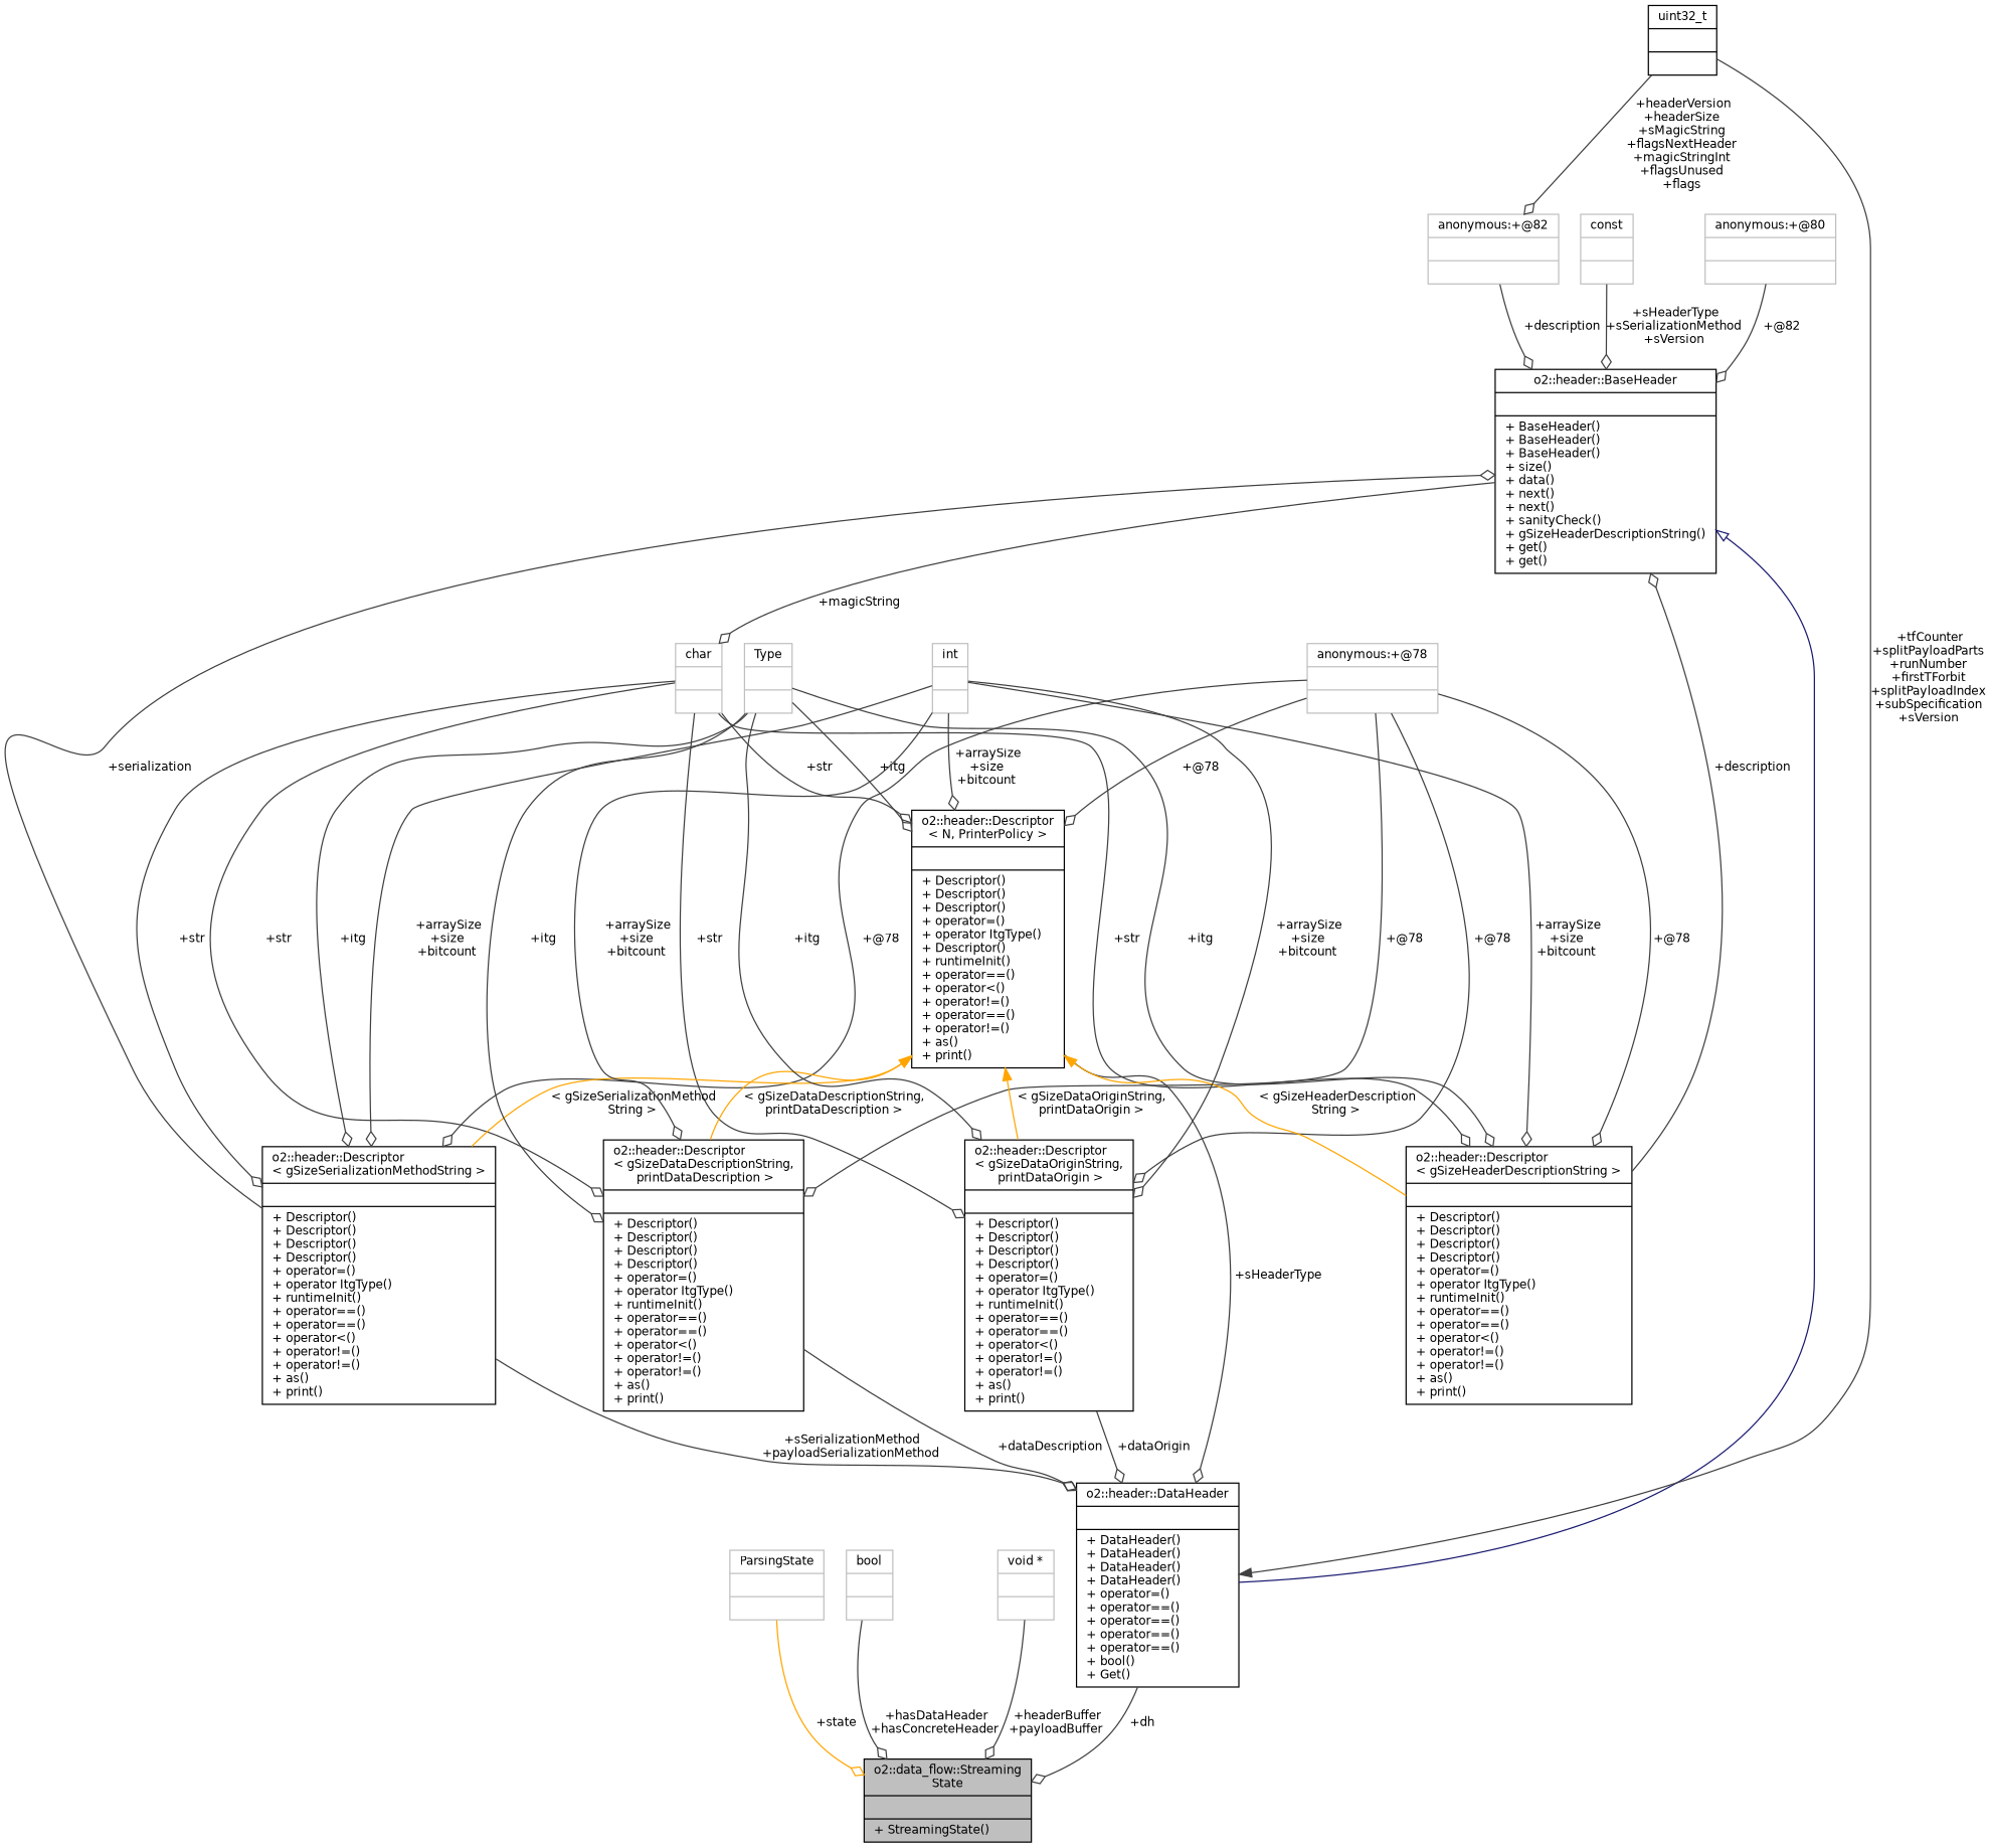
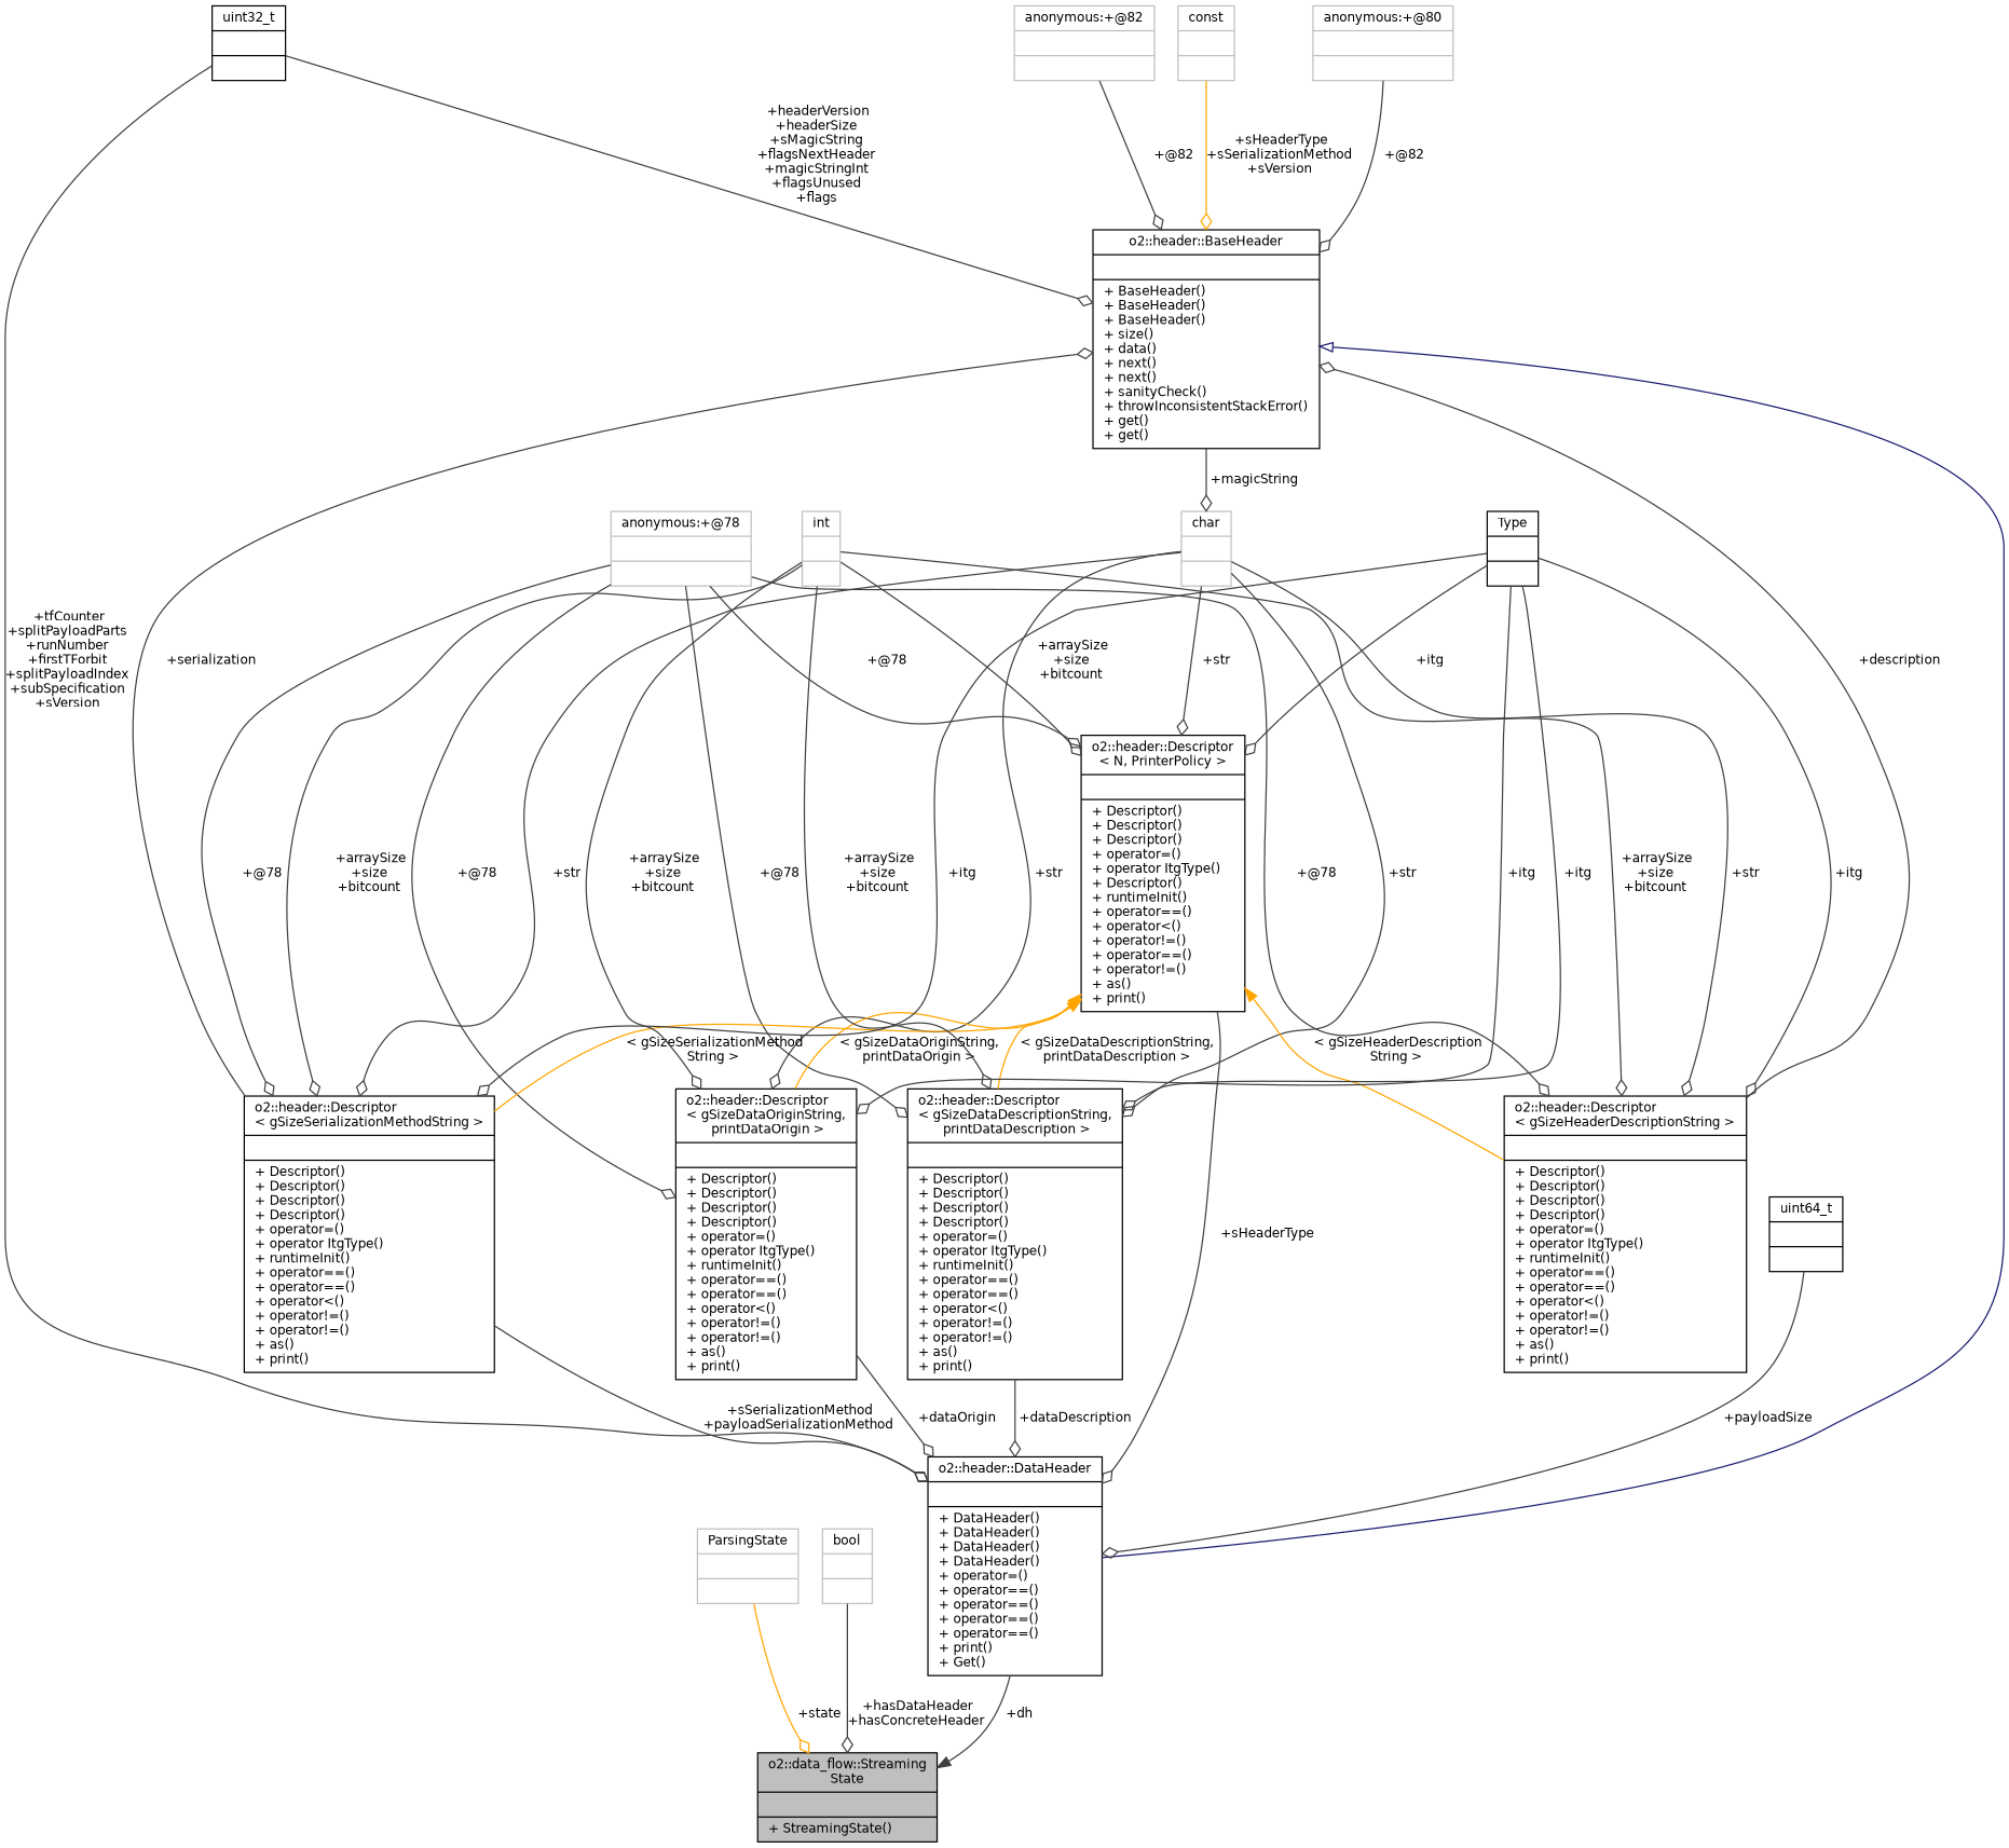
  digraph {
    node [color=black fontname=Helvetica fontsize=10 shape=record]
    edge [arrowhead=odiamond color=grey25 fontname=Helvetica fontsize=10 labelfontname=Helvetica labelfontsize=10 style=solid]
    n1 [fillcolor=grey75 fontcolor=black height=0.2 label="{o2::data_flow::Streaming\lState\n||+ StreamingState()\l}" style=filled width=0.4]
    n2 [color=grey75 height=0.2 label="{ParsingState\n||}" width=0.4]
    n3 [color=grey75 height=0.2 label="{bool\n||}" width=0.4]
-   n4 [color=grey75 height=0.2 label="{void *\n||}" width=0.4]
-   n5 [height=0.2 label="{o2::header::DataHeader\n||+ DataHeader()\l+ DataHeader()\l+ DataHeader()\l+ DataHeader()\l+ operator=()\l+ operator==()\l+ operator==()\l+ operator==()\l+ operator==()\l+ bool()\l+ Get()\l}" width=0.4]
-   n6 [height=0.2 label="{o2::header::BaseHeader\n||+ BaseHeader()\l+ BaseHeader()\l+ BaseHeader()\l+ size()\l+ data()\l+ next()\l+ next()\l+ sanityCheck()\l+ gSizeHeaderDescriptionString()\l+ get()\l+ get()\l}" width=0.4]
+   n5 [height=0.2 label="{o2::header::DataHeader\n||+ DataHeader()\l+ DataHeader()\l+ DataHeader()\l+ DataHeader()\l+ operator=()\l+ operator==()\l+ operator==()\l+ operator==()\l+ operator==()\l+ print()\l+ Get()\l}" width=0.4]
+   n6 [height=0.2 label="{o2::header::BaseHeader\n||+ BaseHeader()\l+ BaseHeader()\l+ BaseHeader()\l+ size()\l+ data()\l+ next()\l+ next()\l+ sanityCheck()\l+ throwInconsistentStackError()\l+ get()\l+ get()\l}" width=0.4]
    n7 [color=grey75 height=0.2 label="{char\n||}" width=0.4]
    n8 [height=0.2 label="{o2::header::Descriptor\l\< gSizeHeaderDescriptionString \>\n||+ Descriptor()\l+ Descriptor()\l+ Descriptor()\l+ Descriptor()\l+ operator=()\l+ operator ItgType()\l+ runtimeInit()\l+ operator==()\l+ operator==()\l+ operator\<()\l+ operator!=()\l+ operator!=()\l+ as()\l+ print()\l}" width=0.4]
    n9 [color=grey75 height=0.2 label="{anonymous:+@78\n||}" width=0.4]
    n10 [height=0.2 label="{o2::header::Descriptor\l\< N, PrinterPolicy \>\n||+ Descriptor()\l+ Descriptor()\l+ Descriptor()\l+ operator=()\l+ operator ItgType()\l+ Descriptor()\l+ runtimeInit()\l+ operator==()\l+ operator\<()\l+ operator!=()\l+ operator==()\l+ operator!=()\l+ as()\l+ print()\l}" width=0.4]
    n11 [height=0.2 label="{o2::header::Descriptor\l\< gSizeSerializationMethodString \>\n||+ Descriptor()\l+ Descriptor()\l+ Descriptor()\l+ Descriptor()\l+ operator=()\l+ operator ItgType()\l+ runtimeInit()\l+ operator==()\l+ operator==()\l+ operator\<()\l+ operator!=()\l+ operator!=()\l+ as()\l+ print()\l}" width=0.4]
    n12 [height=0.2 label="{o2::header::Descriptor\l\< gSizeDataOriginString,\l printDataOrigin \>\n||+ Descriptor()\l+ Descriptor()\l+ Descriptor()\l+ Descriptor()\l+ operator=()\l+ operator ItgType()\l+ runtimeInit()\l+ operator==()\l+ operator==()\l+ operator\<()\l+ operator!=()\l+ operator!=()\l+ as()\l+ print()\l}" width=0.4]
    n13 [height=0.2 label="{o2::header::Descriptor\l\< gSizeDataDescriptionString,\l printDataDescription \>\n||+ Descriptor()\l+ Descriptor()\l+ Descriptor()\l+ Descriptor()\l+ operator=()\l+ operator ItgType()\l+ runtimeInit()\l+ operator==()\l+ operator==()\l+ operator\<()\l+ operator!=()\l+ operator!=()\l+ as()\l+ print()\l}" width=0.4]
-   n14 [color=grey75 height=0.2 label="{Type\n||}" width=0.4]
+   n14 [height=0.2 label="{Type\n||}" width=0.4]
    n15 [color=grey75 height=0.2 label="{int\n||}" width=0.4]
    n16 [color=grey75 height=0.2 label="{anonymous:+@80\n||}" width=0.4]
    n17 [height=0.2 label="{uint32_t\n||}" width=0.4]
    n18 [color=grey75 height=0.2 label="{anonymous:+@82\n||}" width=0.4]
    n19 [color=grey75 height=0.2 label="{const\n||}" width=0.4]
+   n20 [height=0.2 label="{uint64_t\n||}" width=0.4]
    n2 -> n1 [color=orange label=" +state"]
    n3 -> n1 [label=" +hasDataHeader\n+hasConcreteHeader"]
-   n4 -> n1 [label=" +headerBuffer\n+payloadBuffer"]
-   n5 -> n1 [label=" +dh"]
+   n5 -> n1 [arrowhead=normal label=" +dh"]
    n6 -> n5 [arrowtail=onormal color=midnightblue dir=back arrowhead=""]
    n6 -> n7 [label=" +magicString"]
    n7 -> n8 [label=" +str"]
    n7 -> n10 [label=" +str"]
    n7 -> n11 [label=" +str"]
    n7 -> n12 [label=" +str"]
    n7 -> n13 [label=" +str"]
    n8 -> n6 [label=" +description"]
    n9 -> n8 [label=" +@78"]
    n9 -> n10 [label=" +@78"]
    n9 -> n11 [label=" +@78"]
    n9 -> n12 [label=" +@78"]
    n9 -> n13 [label=" +@78"]
    n10 -> n5 [label=" +sHeaderType"]
    n10 -> n8 [color=orange dir=back label=" \< gSizeHeaderDescription\lString \>" arrowhead=""]
    n10 -> n11 [color=orange dir=back label=" \< gSizeSerializationMethod\lString \>" arrowhead=""]
    n10 -> n12 [color=orange dir=back label=" \< gSizeDataOriginString,\l printDataOrigin \>" arrowhead=""]
    n10 -> n13 [color=orange dir=back label=" \< gSizeDataDescriptionString,\l printDataDescription \>" arrowhead=""]
    n11 -> n5 [label=" +sSerializationMethod\n+payloadSerializationMethod"]
    n11 -> n6 [label=" +serialization"]
    n12 -> n5 [label=" +dataOrigin"]
    n13 -> n5 [label=" +dataDescription"]
    n14 -> n8 [label=" +itg"]
    n14 -> n10 [label=" +itg"]
    n14 -> n11 [label=" +itg"]
    n14 -> n12 [label=" +itg"]
    n14 -> n13 [label=" +itg"]
    n15 -> n8 [label=" +arraySize\n+size\n+bitcount"]
    n15 -> n10 [label=" +arraySize\n+size\n+bitcount"]
    n15 -> n11 [label=" +arraySize\n+size\n+bitcount"]
    n15 -> n12 [label=" +arraySize\n+size\n+bitcount"]
    n15 -> n13 [label=" +arraySize\n+size\n+bitcount"]
    n16 -> n6 [label=" +@82"]
-   n17 -> n5 [arrowhead=normal label=" +tfCounter\n+splitPayloadParts\n+runNumber\n+firstTForbit\n+splitPayloadIndex\n+subSpecification\n+sVersion"]
-   n17 -> n18 [label=" +headerVersion\n+headerSize\n+sMagicString\n+flagsNextHeader\n+magicStringInt\n+flagsUnused\n+flags"]
-   n18 -> n6 [label=" +description"]
-   n19 -> n6 [label=" +sHeaderType\n+sSerializationMethod\n+sVersion"]
+   n17 -> n5 [label=" +tfCounter\n+splitPayloadParts\n+runNumber\n+firstTForbit\n+splitPayloadIndex\n+subSpecification\n+sVersion"]
+   n17 -> n6 [label=" +headerVersion\n+headerSize\n+sMagicString\n+flagsNextHeader\n+magicStringInt\n+flagsUnused\n+flags"]
+   n18 -> n6 [label=" +@82"]
+   n19 -> n6 [color=orange label=" +sHeaderType\n+sSerializationMethod\n+sVersion"]
+   n20 -> n5 [label=" +payloadSize"]
  }
